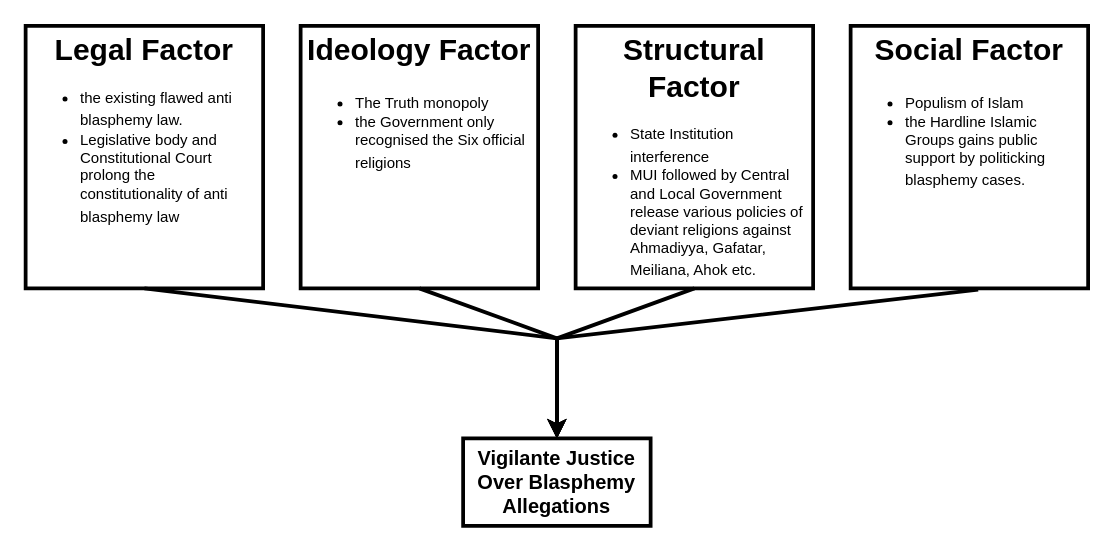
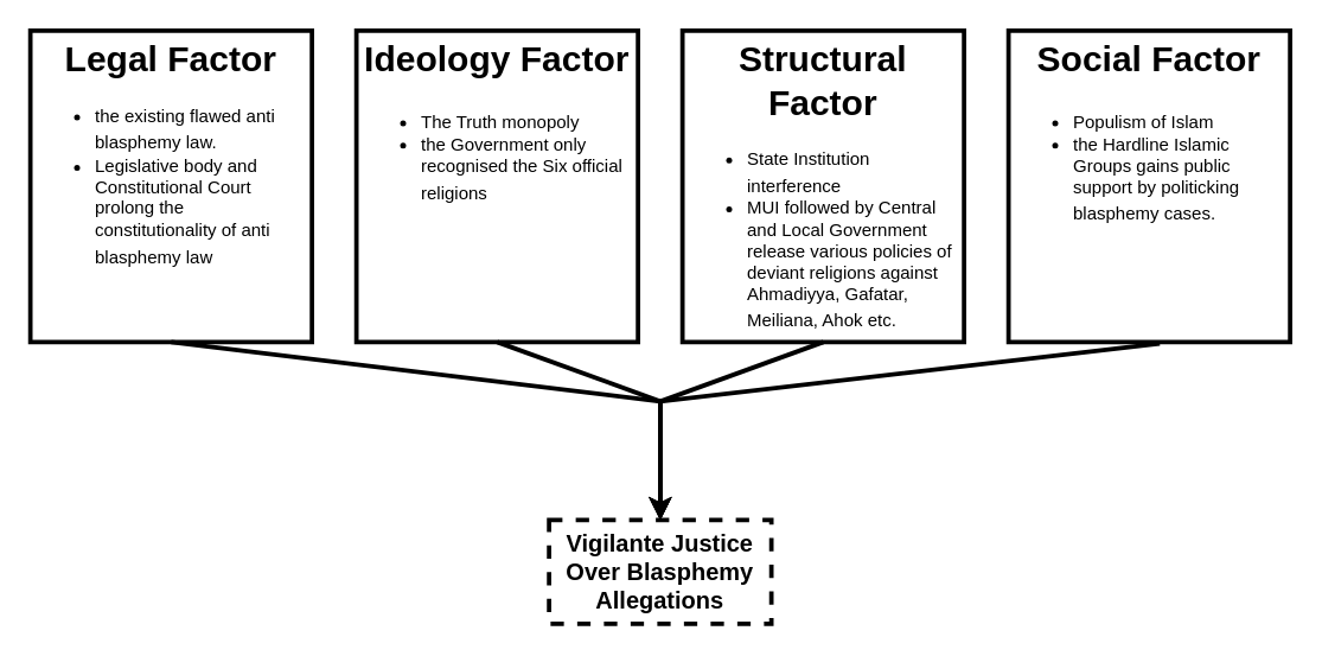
  <mxCell id="0" />
  <mxCell id="1" parent="0" />
- <mxCell id="2" value="&lt;b style=&quot;font-size: medium; text-align: start;&quot;&gt;Vigilante Justice Over Blasphemy Allegations&lt;/b&gt;&lt;span style=&quot;font-size: medium; text-align: start;&quot;&gt;&lt;/span&gt;" style="rounded=0;whiteSpace=wrap;html=1;strokeWidth=3;" vertex="1" parent="1"><mxGeometry x="370" y="350" width="150" height="70" as="geometry" /></mxCell>
+ <mxCell id="2" value="&lt;b style=&quot;font-size: medium; text-align: start;&quot;&gt;Vigilante Justice Over Blasphemy Allegations&lt;/b&gt;&lt;span style=&quot;font-size: medium; text-align: start;&quot;&gt;&lt;/span&gt;" style="rounded=0;whiteSpace=wrap;html=1;strokeWidth=3;dashed=1;" vertex="1" parent="1"><mxGeometry x="370" y="350" width="150" height="70" as="geometry" /></mxCell>
  <mxCell id="3" value="&lt;h1&gt;Legal Factor&lt;/h1&gt;&lt;p&gt;&lt;/p&gt;&lt;ul&gt;&lt;li style=&quot;text-align: left;&quot;&gt;the existing flawed anti blasphemy law&lt;span style=&quot;font-size: medium; text-align: start;&quot;&gt;&lt;/span&gt;.&lt;/li&gt;&lt;li style=&quot;text-align: left;&quot;&gt;Legislative body and Constitutional Court prolong the constitutionality of anti blasphemy law&lt;span style=&quot;font-size: medium;&quot;&gt;&lt;/span&gt;&lt;br&gt;&lt;/li&gt;&lt;/ul&gt;&lt;p&gt;&lt;/p&gt;" style="text;html=1;strokeColor=default;fillColor=none;spacing=5;spacingTop=-20;whiteSpace=wrap;overflow=hidden;rounded=0;strokeWidth=3;align=center;" vertex="1" parent="1"><mxGeometry x="20" y="20" width="190" height="210" as="geometry" /></mxCell>
  <mxCell id="4" value="&lt;h1&gt;Ideology Factor&lt;span style=&quot;font-size: medium; font-weight: 400; text-align: start;&quot;&gt;&lt;/span&gt;&lt;br&gt;&lt;/h1&gt;&lt;p&gt;&lt;/p&gt;&lt;ul&gt;&lt;li style=&quot;text-align: left;&quot;&gt;The Truth monopoly&lt;span style=&quot;font-size: medium;&quot;&gt;&lt;/span&gt;&lt;br&gt;&lt;/li&gt;&lt;li style=&quot;text-align: left;&quot;&gt;the Government only recognised the Six official religions&lt;span style=&quot;font-size: medium;&quot;&gt;&lt;/span&gt;&lt;br&gt;&lt;/li&gt;&lt;/ul&gt;&lt;p&gt;&lt;/p&gt;" style="text;html=1;strokeColor=default;fillColor=none;spacing=5;spacingTop=-20;whiteSpace=wrap;overflow=hidden;rounded=0;strokeWidth=3;align=center;" vertex="1" parent="1"><mxGeometry x="240" y="20" width="190" height="210" as="geometry" /></mxCell>
  <mxCell id="5" value="&lt;h1&gt;Structural Factor&lt;span style=&quot;font-size: medium; font-weight: 400; text-align: start;&quot;&gt;&lt;/span&gt;&lt;br&gt;&lt;/h1&gt;&lt;p&gt;&lt;/p&gt;&lt;ul&gt;&lt;li style=&quot;text-align: left;&quot;&gt;State Institution interference&lt;span style=&quot;font-size: medium;&quot;&gt;&lt;/span&gt;&lt;br&gt;&lt;/li&gt;&lt;li style=&quot;text-align: left;&quot;&gt;MUI followed by Central and Local Government release various policies of deviant religions against Ahmadiyya, Gafatar, Meiliana, Ahok etc.&lt;span style=&quot;font-size: medium;&quot;&gt;&lt;/span&gt;&lt;br&gt;&lt;/li&gt;&lt;/ul&gt;&lt;p&gt;&lt;/p&gt;" style="text;html=1;strokeColor=default;fillColor=none;spacing=5;spacingTop=-20;whiteSpace=wrap;overflow=hidden;rounded=0;strokeWidth=3;align=center;" vertex="1" parent="1"><mxGeometry x="460" y="20" width="190" height="210" as="geometry" /></mxCell>
  <mxCell id="6" value="&lt;h1&gt;Social Factor&lt;span style=&quot;font-size: medium; font-weight: 400; text-align: start;&quot;&gt;&lt;/span&gt;&lt;br&gt;&lt;/h1&gt;&lt;p&gt;&lt;/p&gt;&lt;ul&gt;&lt;li style=&quot;text-align: left;&quot;&gt;Populism of Islam&lt;span style=&quot;font-size: medium;&quot;&gt;&lt;/span&gt;&lt;br&gt;&lt;/li&gt;&lt;li style=&quot;text-align: left;&quot;&gt;the Hardline Islamic Groups gains public support by politicking blasphemy cases.&lt;span style=&quot;font-size: medium;&quot;&gt;&lt;/span&gt;&lt;br&gt;&lt;/li&gt;&lt;/ul&gt;&lt;p&gt;&lt;/p&gt;" style="text;html=1;strokeColor=default;fillColor=none;spacing=5;spacingTop=-20;whiteSpace=wrap;overflow=hidden;rounded=0;strokeWidth=3;align=center;" vertex="1" parent="1"><mxGeometry x="680" y="20" width="190" height="210" as="geometry" /></mxCell>
  <mxCell id="7" value="" style="endArrow=classic;html=1;rounded=0;exitX=0.5;exitY=1;exitDx=0;exitDy=0;entryX=0.5;entryY=0;entryDx=0;entryDy=0;strokeWidth=3;" edge="1" parent="1" source="3" target="2"><mxGeometry width="50" height="50" relative="1" as="geometry"><mxPoint x="440" y="320" as="sourcePoint" /><mxPoint x="430" y="320" as="targetPoint" /><Array as="points"><mxPoint x="445" y="270" /></Array></mxGeometry></mxCell>
  <mxCell id="8" value="" style="endArrow=classic;html=1;rounded=0;exitX=0.5;exitY=1;exitDx=0;exitDy=0;entryX=0.5;entryY=0;entryDx=0;entryDy=0;strokeWidth=3;" edge="1" parent="1" source="4" target="2"><mxGeometry width="50" height="50" relative="1" as="geometry"><mxPoint x="440" y="320" as="sourcePoint" /><mxPoint x="490" y="270" as="targetPoint" /><Array as="points"><mxPoint x="445" y="270" /></Array></mxGeometry></mxCell>
  <mxCell id="9" value="" style="endArrow=classic;html=1;rounded=0;exitX=0.5;exitY=1;exitDx=0;exitDy=0;entryX=0.5;entryY=0;entryDx=0;entryDy=0;strokeWidth=3;" edge="1" parent="1" source="5" target="2"><mxGeometry width="50" height="50" relative="1" as="geometry"><mxPoint x="470" y="260" as="sourcePoint" /><mxPoint x="460" y="300" as="targetPoint" /><Array as="points"><mxPoint x="445" y="270" /></Array></mxGeometry></mxCell>
  <mxCell id="10" value="" style="endArrow=classic;html=1;rounded=0;exitX=0.537;exitY=1.005;exitDx=0;exitDy=0;exitPerimeter=0;entryX=0.5;entryY=0;entryDx=0;entryDy=0;strokeWidth=3;" edge="1" parent="1" source="6" target="2"><mxGeometry width="50" height="50" relative="1" as="geometry"><mxPoint x="440" y="320" as="sourcePoint" /><mxPoint x="510" y="320" as="targetPoint" /><Array as="points"><mxPoint x="445" y="270" /></Array></mxGeometry></mxCell>
